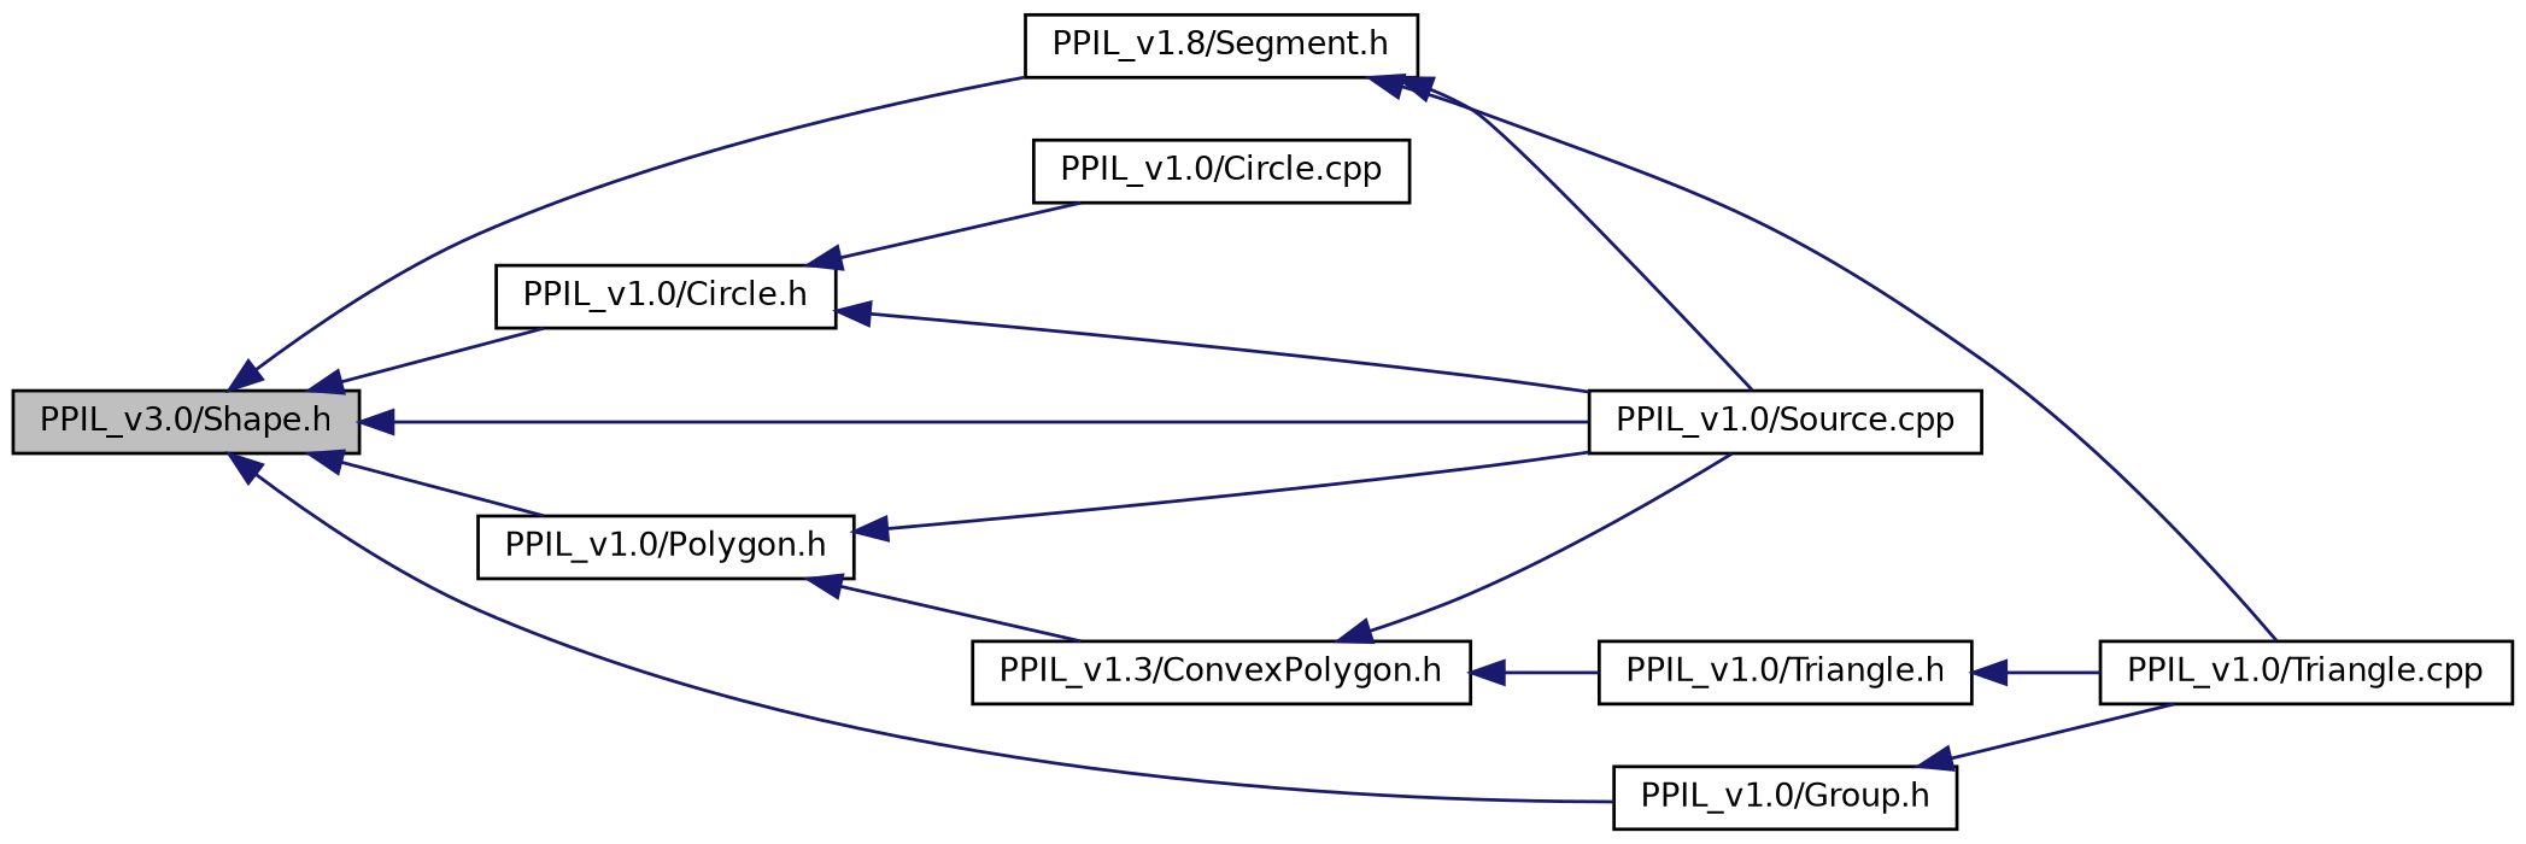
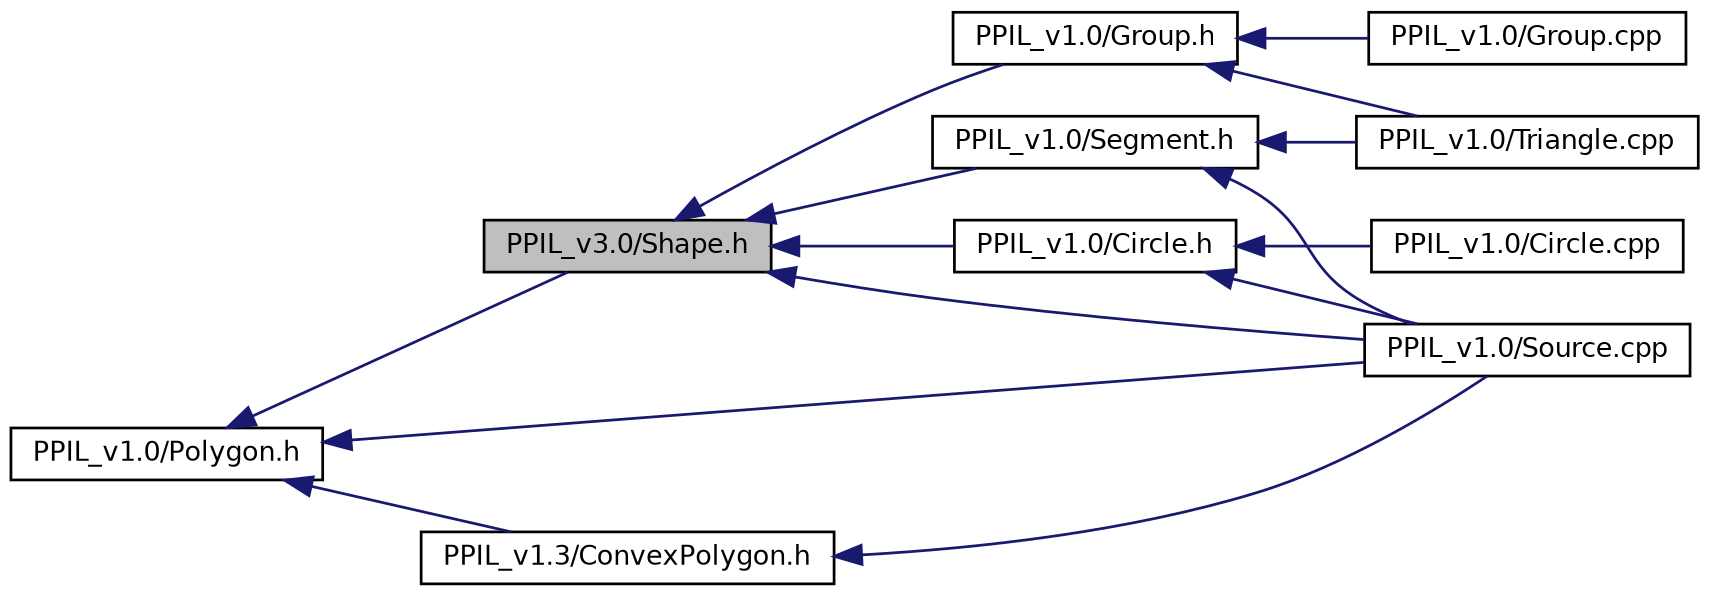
  digraph {
    fontname="DejaVu Sans"
    rankdir=LR
    node [color=black fillcolor=white fontname="DejaVu Sans" fontsize=10 shape=record style=filled]
    edge [color=midnightblue dir=back fontname="DejaVu Sans" fontsize=10 labelfontname=Helvetica labelfontsize=10 style=solid]
    n1 [fillcolor=grey75 fontcolor=black height=0.2 label="PPIL_v3.0/Shape.h" width=0.4]
    n2 [height=0.2 label="PPIL_v1.0/Circle.h" width=0.4]
    n3 [height=0.2 label="PPIL_v1.0/Source.cpp" width=0.4]
    n4 [height=0.2 label="PPIL_v1.0/Group.h" width=0.4]
    n5 [height=0.2 label="PPIL_v1.0/Polygon.h" width=0.4]
-   n6 [height=0.2 label="PPIL_v1.8/Segment.h" width=0.4]
+   n6 [height=0.2 label="PPIL_v1.0/Segment.h" width=0.4]
    n7 [height=0.2 label="PPIL_v1.0/Circle.cpp" width=0.4]
+   n8 [height=0.2 label="PPIL_v1.0/Group.cpp" width=0.4]
    n9 [height=0.2 label="PPIL_v1.0/Triangle.cpp" width=0.4]
    n10 [height=0.2 label="PPIL_v1.3/ConvexPolygon.h" width=0.4]
-   n11 [height=0.2 label="PPIL_v1.0/Triangle.h" width=0.4]
    n1 -> n2
    n1 -> n3
    n1 -> n4
-   n1 -> n5
+   n5 -> n1
    n1 -> n6
    n2 -> n3
    n2 -> n7
+   n4 -> n8
    n4 -> n9
    n5 -> n3
    n5 -> n10
    n6 -> n3
    n6 -> n9
    n10 -> n3
-   n10 -> n11
-   n11 -> n9
  }
